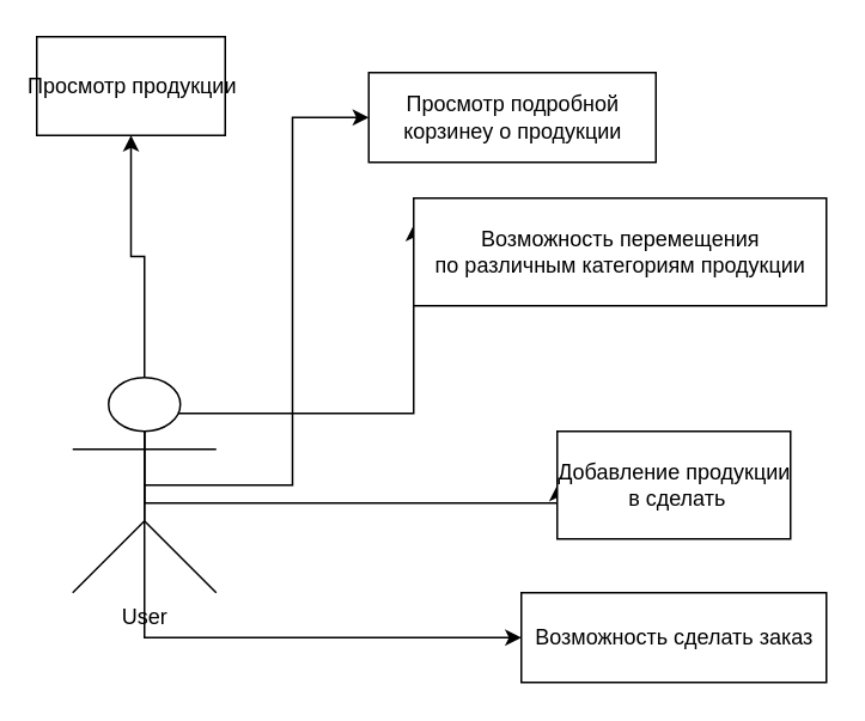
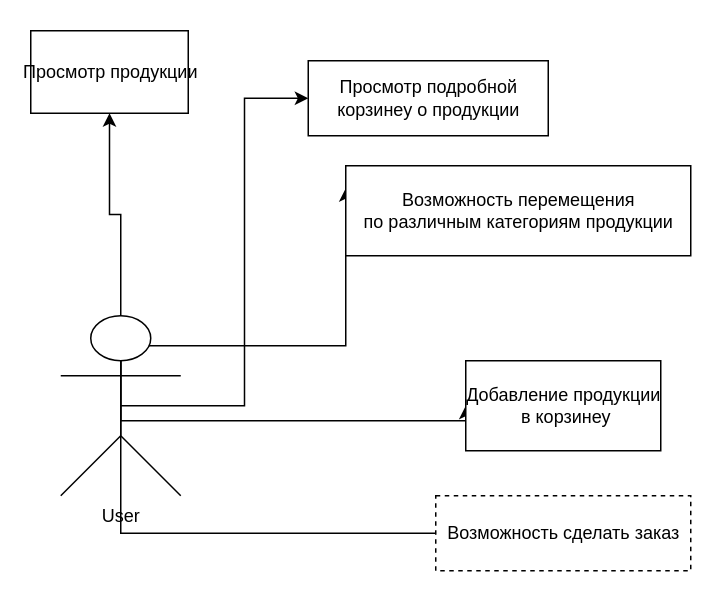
  <mxCell id="0" />
  <mxCell id="1" parent="0" />
  <mxCell id="2" style="edgeStyle=orthogonalEdgeStyle;rounded=0;orthogonalLoop=1;jettySize=auto;html=1;exitX=0.5;exitY=0.5;exitDx=0;exitDy=0;exitPerimeter=0;" edge="1" parent="1" source="7" target="8"><mxGeometry relative="1" as="geometry" /></mxCell>
- <mxCell id="3" style="edgeStyle=orthogonalEdgeStyle;rounded=0;orthogonalLoop=1;jettySize=auto;html=1;exitX=0.5;exitY=0.5;exitDx=0;exitDy=0;exitPerimeter=0;" edge="1" parent="1" source="7" target="11"><mxGeometry relative="1" as="geometry"><mxPoint x="180" y="350" as="sourcePoint" /><Array as="points"><mxPoint x="80" y="355" /></Array></mxGeometry></mxCell>
+ <mxCell id="3" style="edgeStyle=orthogonalEdgeStyle;rounded=0;orthogonalLoop=1;jettySize=auto;html=1;exitX=0.5;exitY=0.5;exitDx=0;exitDy=0;exitPerimeter=0;endArrow=none;" edge="1" parent="1" source="7" target="11"><mxGeometry relative="1" as="geometry"><mxPoint x="180" y="350" as="sourcePoint" /><Array as="points"><mxPoint x="80" y="355" /></Array></mxGeometry></mxCell>
  <mxCell id="4" style="edgeStyle=orthogonalEdgeStyle;rounded=0;orthogonalLoop=1;jettySize=auto;html=1;exitX=0.5;exitY=0.5;exitDx=0;exitDy=0;exitPerimeter=0;entryX=0;entryY=0.5;entryDx=0;entryDy=0;" edge="1" parent="1" source="7" target="9"><mxGeometry relative="1" as="geometry"><Array as="points"><mxPoint x="80" y="280" /><mxPoint x="310" y="280" /></Array></mxGeometry></mxCell>
  <mxCell id="5" style="edgeStyle=orthogonalEdgeStyle;rounded=0;orthogonalLoop=1;jettySize=auto;html=1;exitX=0.5;exitY=0.5;exitDx=0;exitDy=0;exitPerimeter=0;entryX=0;entryY=0.5;entryDx=0;entryDy=0;" edge="1" parent="1" source="7" target="10"><mxGeometry relative="1" as="geometry" /></mxCell>
  <mxCell id="6" style="edgeStyle=orthogonalEdgeStyle;rounded=0;orthogonalLoop=1;jettySize=auto;html=1;exitX=0.5;exitY=0.5;exitDx=0;exitDy=0;exitPerimeter=0;entryX=0;entryY=0.25;entryDx=0;entryDy=0;" edge="1" parent="1" source="7" target="12"><mxGeometry relative="1" as="geometry"><Array as="points"><mxPoint x="80" y="230" /><mxPoint x="230" y="230" /></Array></mxGeometry></mxCell>
  <mxCell id="7" value="User&lt;br&gt;" style="shape=umlActor;verticalLabelPosition=bottom;verticalAlign=top;html=1;" vertex="1" parent="1"><mxGeometry x="40" y="210" width="80" height="120" as="geometry" /></mxCell>
  <mxCell id="8" value="Просмотр продукции" style="html=1;" vertex="1" parent="1"><mxGeometry x="20" y="20" width="105" height="55" as="geometry" /></mxCell>
- <mxCell id="9" value="Добавление продукции&lt;br&gt;&amp;nbsp;в сделать" style="html=1;" vertex="1" parent="1"><mxGeometry x="310" y="240" width="130" height="60" as="geometry" /></mxCell>
+ <mxCell id="9" value="Добавление продукции&lt;br&gt;&amp;nbsp;в корзинеу" style="html=1;" vertex="1" parent="1"><mxGeometry x="310" y="240" width="130" height="60" as="geometry" /></mxCell>
  <mxCell id="10" value="Просмотр подробной&lt;br&gt;корзинеу о продукции" style="html=1;" vertex="1" parent="1"><mxGeometry x="205" y="40" width="160" height="50" as="geometry" /></mxCell>
- <mxCell id="11" value="Возможность сделать заказ" style="html=1;" vertex="1" parent="1"><mxGeometry x="290" y="330" width="170" height="50" as="geometry" /></mxCell>
+ <mxCell id="11" value="Возможность сделать заказ" style="html=1;dashed=1;" vertex="1" parent="1"><mxGeometry x="290" y="330" width="170" height="50" as="geometry" /></mxCell>
  <mxCell id="12" value="Возможность перемещения&lt;br&gt;по различным категориям продукции" style="html=1;" vertex="1" parent="1"><mxGeometry x="230" y="110" width="230" height="60" as="geometry" /></mxCell>
